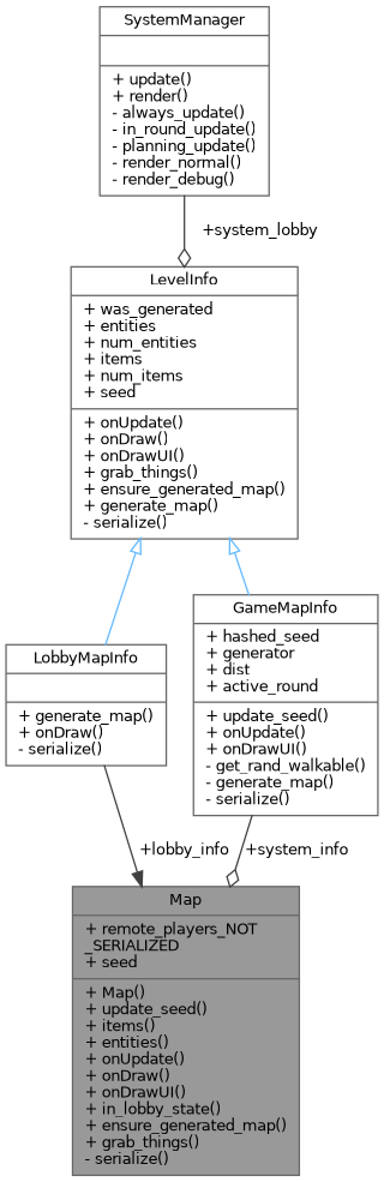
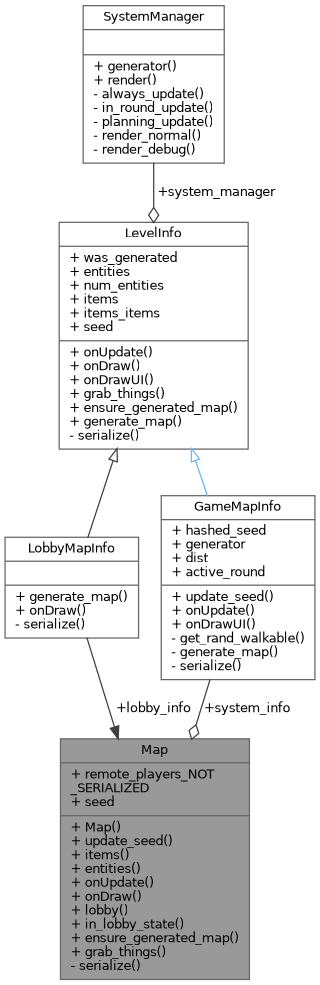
  digraph {
    node [color=gray40 fillcolor=white fontname=Helvetica fontsize=10 shape=record style=filled]
    edge [color=grey25 fontname=Helvetica fontsize=10 labelfontname=Helvetica labelfontsize=10 style=solid]
-   n1 [fillcolor=grey60 fontcolor=black height=0.2 label="{Map\n|+ remote_players_NOT\l_SERIALIZED\l+ seed\l|+ Map()\l+ update_seed()\l+ items()\l+ entities()\l+ onUpdate()\l+ onDraw()\l+ onDrawUI()\l+ in_lobby_state()\l+ ensure_generated_map()\l+ grab_things()\l- serialize()\l}" width=0.4]
+   n1 [fillcolor=grey60 fontcolor=black height=0.2 label="{Map\n|+ remote_players_NOT\l_SERIALIZED\l+ seed\l|+ Map()\l+ update_seed()\l+ items()\l+ entities()\l+ onUpdate()\l+ onDraw()\l+ lobby()\l+ in_lobby_state()\l+ ensure_generated_map()\l+ grab_things()\l- serialize()\l}" width=0.4]
    n2 [height=0.2 label="{LobbyMapInfo\n||+ generate_map()\l+ onDraw()\l- serialize()\l}" width=0.4]
-   n3 [height=0.2 label="{LevelInfo\n|+ was_generated\l+ entities\l+ num_entities\l+ items\l+ num_items\l+ seed\l|+ onUpdate()\l+ onDraw()\l+ onDrawUI()\l+ grab_things()\l+ ensure_generated_map()\l+ generate_map()\l- serialize()\l}" width=0.4]
+   n3 [height=0.2 label="{LevelInfo\n|+ was_generated\l+ entities\l+ num_entities\l+ items\l+ items_items\l+ seed\l|+ onUpdate()\l+ onDraw()\l+ onDrawUI()\l+ grab_things()\l+ ensure_generated_map()\l+ generate_map()\l- serialize()\l}" width=0.4]
    n4 [height=0.2 label="{GameMapInfo\n|+ hashed_seed\l+ generator\l+ dist\l+ active_round\l|+ update_seed()\l+ onUpdate()\l+ onDrawUI()\l- get_rand_walkable()\l- generate_map()\l- serialize()\l}" width=0.4]
-   n5 [height=0.2 label="{SystemManager\n||+ update()\l+ render()\l- always_update()\l- in_round_update()\l- planning_update()\l- render_normal()\l- render_debug()\l}" width=0.4]
+   n5 [height=0.2 label="{SystemManager\n||+ generator()\l+ render()\l- always_update()\l- in_round_update()\l- planning_update()\l- render_normal()\l- render_debug()\l}" width=0.4]
    n2 -> n1 [arrowhead=normal label=" +lobby_info"]
-   n3 -> n2 [arrowtail=onormal color=steelblue1 dir=back]
+   n3 -> n2 [arrowtail=onormal dir=back]
    n3 -> n4 [arrowtail=onormal color=steelblue1 dir=back]
    n4 -> n1 [arrowhead=odiamond label=" +system_info"]
-   n5 -> n3 [arrowhead=odiamond label=" +system_lobby"]
+   n5 -> n3 [arrowhead=odiamond label=" +system_manager"]
  }
